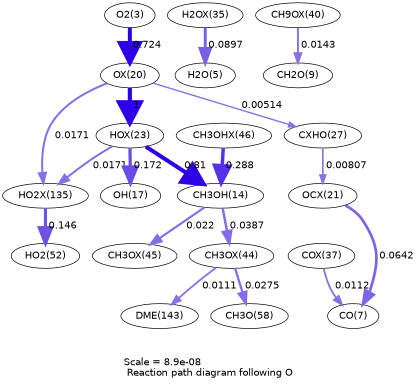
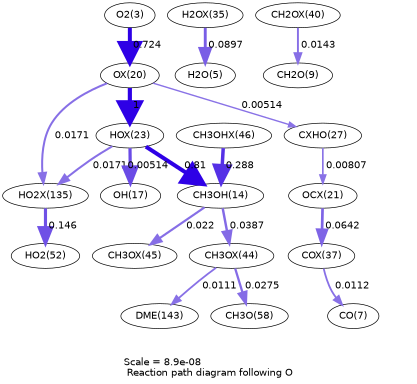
  digraph {
    fontname=Helvetica
    label="Scale = 8.9e-08\l Reaction path diagram following O"
    node [fontname=Helvetica]
    edge [arrowsize=1.46 color="0.7, 0.517, 0.9" fontname=Helvetica penwidth=2.93]
    n1 [label="O2(3)"]
    n2 [label="OX(20)"]
    n3 [label="HOX(23)"]
    n4 [label="HO2X(135)"]
    n5 [label="CXHO(27)"]
    n6 [label="CH3OH(14)"]
    n7 [label="OH(17)"]
    n8 [label="HO2(52)"]
    n9 [label="OCX(21)"]
    n10 [label="CH3OX(44)"]
    n11 [label="CH3OX(45)"]
    n12 [label="CO(7)"]
    n13 [label="DME(143)"]
    n14 [label="CH3O(58)"]
    n15 [label="CH3OHX(46)"]
    n16 [label="H2OX(35)"]
    n17 [label="H2O(5)"]
-   n18 [label="CH9OX(40)"]
+   n18 [label="CH2OX(40)"]
    n19 [label="CH2O(9)"]
    n20 [label="COX(37)"]
    n1 -> n2 [arrowsize=2.88 color="0.7, 1.22, 0.9" label=" 0.724" penwidth=5.76]
    n2 -> n3 [arrowsize=3 color="0.7, 1.5, 0.9" label=" 1" penwidth=6]
    n2 -> n4 [label=" 0.0171"]
    n2 -> n5 [arrowsize=1.01 color="0.7, 0.505, 0.9" label=" 0.00514" penwidth=2.02]
    n3 -> n4 [label=" 0.0171"]
    n3 -> n6 [arrowsize=2.92 color="0.7, 1.31, 0.9" label=" 0.81" penwidth=5.84]
-   n3 -> n7 [arrowsize=2.34 color="0.7, 0.672, 0.9" label=" 0.172" penwidth=4.67]
+   n3 -> n7 [arrowsize=2.34 color="0.7, 0.672, 0.9" label=" 0.00514" penwidth=4.67]
    n4 -> n8 [arrowsize=2.27 color="0.7, 0.646, 0.9" label=" 0.146" penwidth=4.54]
    n5 -> n9 [arrowsize=1.18 color="0.7, 0.508, 0.9" label=" 0.00807" penwidth=2.36]
    n6 -> n10 [arrowsize=1.77 color="0.7, 0.539, 0.9" label=" 0.0387" penwidth=3.54]
    n6 -> n11 [arrowsize=1.56 color="0.7, 0.522, 0.9" label=" 0.022" penwidth=3.12]
-   n9 -> n12 [arrowsize=1.96 color="0.7, 0.564, 0.9" label=" 0.0642" penwidth=3.93]
+   n9 -> n20 [arrowsize=1.96 color="0.7, 0.564, 0.9" label=" 0.0642" penwidth=3.93]
    n10 -> n13 [arrowsize=1.3 color="0.7, 0.511, 0.9" label=" 0.0111" penwidth=2.6]
    n10 -> n14 [arrowsize=1.64 color="0.7, 0.527, 0.9" label=" 0.0275" penwidth=3.29]
    n15 -> n6 [arrowsize=2.53 color="0.7, 0.788, 0.9" label=" 0.288" penwidth=5.06]
    n16 -> n17 [arrowsize=2.09 color="0.7, 0.59, 0.9" label=" 0.0897" penwidth=4.18]
    n18 -> n19 [arrowsize=1.4 color="0.7, 0.514, 0.9" label=" 0.0143" penwidth=2.79]
    n20 -> n12 [arrowsize=1.31 color="0.7, 0.511, 0.9" label=" 0.0112" penwidth=2.61]
  }
